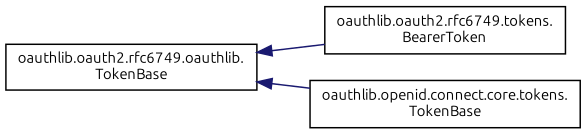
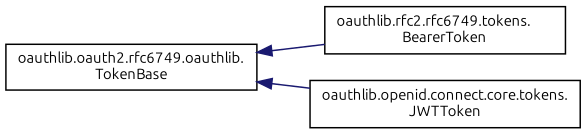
  digraph {
    fontname=Ubuntu
    rankdir=LR
    node [color=black fillcolor=white fontname=Ubuntu fontsize=10 shape=record style=filled]
    edge [color=midnightblue dir=back fontname=Ubuntu fontsize=10 labelfontname=Helvetica labelfontsize=10 style=solid]
    n1 [height=0.2 label="oauthlib.oauth2.rfc6749.oauthlib.\lTokenBase" width=0.4]
-   n2 [height=0.2 label="oauthlib.oauth2.rfc6749.tokens.\lBearerToken" width=0.4]
-   n3 [height=0.2 label="oauthlib.openid.connect.core.tokens.\lTokenBase" width=0.4]
+   n2 [height=0.2 label="oauthlib.rfc2.rfc6749.tokens.\lBearerToken" width=0.4]
+   n3 [height=0.2 label="oauthlib.openid.connect.core.tokens.\lJWTToken" width=0.4]
    n1 -> n2
    n1 -> n3
  }
